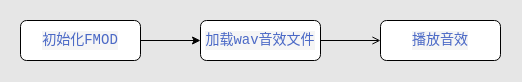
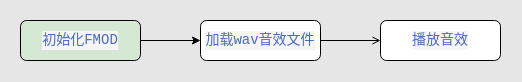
  <mxCell id="0" />
  <mxCell id="1" parent="0" />
  <mxCell id="2" value="" style="edgeStyle=orthogonalEdgeStyle;rounded=0;orthogonalLoop=1;jettySize=auto;html=1;" edge="1" parent="1" source="3" target="5"><mxGeometry relative="1" as="geometry" /></mxCell>
- <mxCell id="3" value="&lt;div style=&quot;color: rgb(51 , 51 , 51) ; background-color: rgb(245 , 245 , 245) ; font-family: &amp;#34;consolas&amp;#34; , &amp;#34;courier new&amp;#34; , monospace ; font-size: 14px ; line-height: 19px&quot;&gt;&lt;span style=&quot;color: #4b69c6&quot;&gt;初始化FMOD&lt;/span&gt;&lt;/div&gt;" style="rounded=1;whiteSpace=wrap;html=1;fontSize=12;glass=0;strokeWidth=1;shadow=0;" parent="1" vertex="1"><mxGeometry x="20" y="20" width="120" height="40" as="geometry" /></mxCell>
+ <mxCell id="3" value="&lt;div style=&quot;color: rgb(51 , 51 , 51) ; background-color: rgb(245 , 245 , 245) ; font-family: &amp;#34;consolas&amp;#34; , &amp;#34;courier new&amp;#34; , monospace ; font-size: 14px ; line-height: 19px&quot;&gt;&lt;span style=&quot;color: #4b69c6&quot;&gt;初始化FMOD&lt;/span&gt;&lt;/div&gt;" style="rounded=1;whiteSpace=wrap;html=1;fontSize=12;glass=0;strokeWidth=1;shadow=0;fillColor=#d5e8d4;" parent="1" vertex="1"><mxGeometry x="20" y="20" width="120" height="40" as="geometry" /></mxCell>
  <mxCell id="4" value="" style="edgeStyle=orthogonalEdgeStyle;rounded=0;orthogonalLoop=1;jettySize=auto;html=1;endArrow=open;" edge="1" parent="1" source="5" target="6"><mxGeometry relative="1" as="geometry" /></mxCell>
  <mxCell id="5" value="&lt;div style=&quot;color: rgb(51 , 51 , 51) ; background-color: rgb(245 , 245 , 245) ; font-family: &amp;#34;consolas&amp;#34; , &amp;#34;courier new&amp;#34; , monospace ; font-size: 14px ; line-height: 19px&quot;&gt;&lt;span style=&quot;color: #4b69c6&quot;&gt;加载wav音效文件&lt;/span&gt;&lt;/div&gt;" style="whiteSpace=wrap;html=1;rounded=1;shadow=0;strokeWidth=1;glass=0;" vertex="1" parent="1"><mxGeometry x="200" y="20" width="120" height="40" as="geometry" /></mxCell>
  <mxCell id="6" value="&lt;div style=&quot;color: rgb(51 , 51 , 51) ; background-color: rgb(245 , 245 , 245) ; font-family: &amp;#34;consolas&amp;#34; , &amp;#34;courier new&amp;#34; , monospace ; font-size: 14px ; line-height: 19px&quot;&gt;&lt;span style=&quot;color: #4b69c6&quot;&gt;播放音效&lt;/span&gt;&lt;/div&gt;" style="whiteSpace=wrap;html=1;rounded=1;shadow=0;strokeWidth=1;glass=0;" vertex="1" parent="1"><mxGeometry x="380" y="20" width="120" height="40" as="geometry" /></mxCell>
